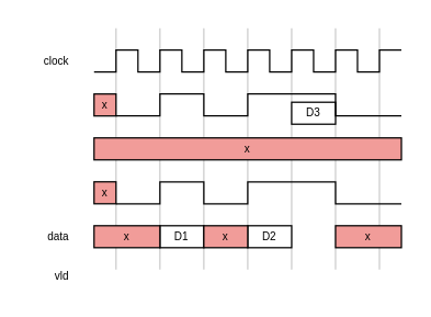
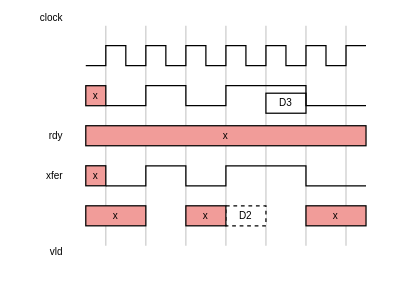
  <mxCell id="0" />
  <mxCell id="1" parent="0" />
  <mxCell id="2" value="" style="endArrow=none;html=1;rounded=0;fontSize=12;startSize=3;endSize=3;strokeColor=#CCCCCC;" parent="1" edge="1"><mxGeometry width="50" height="50" relative="1" as="geometry"><mxPoint x="84" y="196" as="sourcePoint" /><mxPoint x="84" y="20" as="targetPoint" /></mxGeometry></mxCell>
  <mxCell id="3" value="" style="endArrow=none;html=1;rounded=0;fontSize=12;startSize=3;endSize=3;strokeColor=#CCCCCC;" parent="1" edge="1"><mxGeometry width="50" height="50" relative="1" as="geometry"><mxPoint x="116" y="196" as="sourcePoint" /><mxPoint x="116" y="20" as="targetPoint" /></mxGeometry></mxCell>
  <mxCell id="4" value="" style="endArrow=none;html=1;rounded=0;fontSize=12;startSize=3;endSize=3;strokeColor=#CCCCCC;" parent="1" edge="1"><mxGeometry width="50" height="50" relative="1" as="geometry"><mxPoint x="148" y="196" as="sourcePoint" /><mxPoint x="148" y="20" as="targetPoint" /></mxGeometry></mxCell>
  <mxCell id="5" value="" style="endArrow=none;html=1;rounded=0;fontSize=12;startSize=3;endSize=3;strokeColor=#CCCCCC;" parent="1" edge="1"><mxGeometry width="50" height="50" relative="1" as="geometry"><mxPoint x="180" y="196" as="sourcePoint" /><mxPoint x="180" y="20" as="targetPoint" /></mxGeometry></mxCell>
  <mxCell id="6" value="" style="endArrow=none;html=1;rounded=0;fontSize=12;startSize=3;endSize=3;strokeColor=#CCCCCC;" parent="1" edge="1"><mxGeometry width="50" height="50" relative="1" as="geometry"><mxPoint x="212" y="196" as="sourcePoint" /><mxPoint x="212" y="20" as="targetPoint" /></mxGeometry></mxCell>
  <mxCell id="7" value="" style="endArrow=none;html=1;rounded=0;fontSize=12;startSize=3;endSize=3;strokeColor=#CCCCCC;" parent="1" edge="1"><mxGeometry width="50" height="50" relative="1" as="geometry"><mxPoint x="244" y="196" as="sourcePoint" /><mxPoint x="244" y="20" as="targetPoint" /></mxGeometry></mxCell>
  <mxCell id="8" value="" style="endArrow=none;html=1;rounded=0;fontSize=12;startSize=3;endSize=3;strokeColor=#CCCCCC;" parent="1" edge="1"><mxGeometry width="50" height="50" relative="1" as="geometry"><mxPoint x="276" y="196" as="sourcePoint" /><mxPoint x="276" y="20" as="targetPoint" /></mxGeometry></mxCell>
  <mxCell id="9" value="x" style="rounded=0;whiteSpace=wrap;html=1;fontSize=8;strokeColor=#000000;strokeWidth=1;fillColor=#F19C99;" parent="1" vertex="1"><mxGeometry x="68" y="68" width="16" height="16" as="geometry" /></mxCell>
- <mxCell id="10" value="D1" style="rounded=0;whiteSpace=wrap;html=1;fontSize=8;strokeColor=#000000;strokeWidth=1;fillColor=#FFFFFF;" parent="1" vertex="1"><mxGeometry x="116" y="164" width="32" height="16" as="geometry" /></mxCell>
- <mxCell id="11" value="D2" style="rounded=0;whiteSpace=wrap;html=1;fontSize=8;strokeColor=#000000;strokeWidth=1;fillColor=#FFFFFF;" parent="1" vertex="1"><mxGeometry x="180" y="164" width="32" height="16" as="geometry" /></mxCell>
- <mxCell id="12" value="clock" style="text;html=1;strokeColor=none;fillColor=none;align=right;verticalAlign=middle;whiteSpace=wrap;rounded=0;fontSize=8;" parent="1" vertex="1"><mxGeometry x="20" y="36" width="32" height="16" as="geometry" /></mxCell>
+ <mxCell id="11" value="D2" style="rounded=0;whiteSpace=wrap;html=1;fontSize=8;strokeColor=#000000;strokeWidth=1;fillColor=#FFFFFF;dashed=1;" parent="1" vertex="1"><mxGeometry x="180" y="164" width="32" height="16" as="geometry" /></mxCell>
+ <mxCell id="12" value="clock" style="text;html=1;strokeColor=none;fillColor=none;align=right;verticalAlign=middle;whiteSpace=wrap;rounded=0;fontSize=8;" parent="1" vertex="1"><mxGeometry x="20" y="6" width="32" height="16" as="geometry" /></mxCell>
  <mxCell id="13" value="vld" style="text;html=1;strokeColor=none;fillColor=none;align=right;verticalAlign=middle;whiteSpace=wrap;rounded=0;fontSize=8;" parent="1" vertex="1"><mxGeometry x="20" y="193" width="32" height="16" as="geometry" /></mxCell>
- <mxCell id="14" value="data" style="text;html=1;strokeColor=none;fillColor=none;align=right;verticalAlign=middle;whiteSpace=wrap;rounded=0;fontSize=8;" parent="1" vertex="1"><mxGeometry x="20" y="164" width="32" height="16" as="geometry" /></mxCell>
  <mxCell id="15" value="" style="endArrow=none;html=1;rounded=0;fontSize=8;startSize=3;endSize=3;strokeColor=#000000;" parent="1" edge="1"><mxGeometry width="50" height="50" relative="1" as="geometry"><mxPoint x="68" y="52" as="sourcePoint" /><mxPoint x="292" y="36" as="targetPoint" /><Array as="points"><mxPoint x="84" y="52" /><mxPoint x="84" y="36" /><mxPoint x="100" y="36" /><mxPoint x="100" y="52" /><mxPoint x="116" y="52" /><mxPoint x="116" y="36" /><mxPoint x="132" y="36" /><mxPoint x="132" y="52" /><mxPoint x="148" y="52" /><mxPoint x="148" y="36" /><mxPoint x="164" y="36" /><mxPoint x="164" y="52" /><mxPoint x="180" y="52" /><mxPoint x="180" y="36" /><mxPoint x="196" y="36" /><mxPoint x="196" y="52" /><mxPoint x="212" y="52" /><mxPoint x="212" y="36" /><mxPoint x="228" y="36" /><mxPoint x="228" y="52" /><mxPoint x="244" y="52" /><mxPoint x="244" y="36" /><mxPoint x="260" y="36" /><mxPoint x="260" y="52" /><mxPoint x="276" y="52" /><mxPoint x="276" y="36" /></Array></mxGeometry></mxCell>
  <mxCell id="16" value="D3" style="rounded=0;whiteSpace=wrap;html=1;fontSize=8;strokeColor=#000000;strokeWidth=1;fillColor=#FFFFFF;" parent="1" vertex="1"><mxGeometry x="212" y="74" width="32" height="16" as="geometry" /></mxCell>
  <mxCell id="17" value="x" style="rounded=0;whiteSpace=wrap;html=1;fontSize=8;strokeColor=#000000;strokeWidth=1;fillColor=#F19C99;" parent="1" vertex="1"><mxGeometry x="68" y="100" width="224" height="16" as="geometry" /></mxCell>
+ <mxCell id="18" value="rdy" style="text;html=1;strokeColor=none;fillColor=none;align=right;verticalAlign=middle;whiteSpace=wrap;rounded=0;fontSize=8;" parent="1" vertex="1"><mxGeometry x="20" y="100" width="32" height="16" as="geometry" /></mxCell>
+ <mxCell id="19" value="xfer" style="text;html=1;strokeColor=none;fillColor=none;align=right;verticalAlign=middle;whiteSpace=wrap;rounded=0;fontSize=8;" parent="1" vertex="1"><mxGeometry x="20" y="132" width="32" height="16" as="geometry" /></mxCell>
  <mxCell id="20" value="" style="endArrow=none;html=1;rounded=0;" parent="1" edge="1"><mxGeometry width="50" height="50" relative="1" as="geometry"><mxPoint x="84" y="84" as="sourcePoint" /><mxPoint x="292" y="84" as="targetPoint" /><Array as="points"><mxPoint x="116" y="84" /><mxPoint x="116" y="68" /><mxPoint x="148" y="68" /><mxPoint x="148" y="84" /><mxPoint x="180" y="84" /><mxPoint x="180" y="68" /><mxPoint x="244" y="68" /><mxPoint x="244" y="84" /></Array></mxGeometry></mxCell>
  <mxCell id="21" value="x" style="rounded=0;whiteSpace=wrap;html=1;fontSize=8;strokeColor=#000000;strokeWidth=1;fillColor=#F19C99;" parent="1" vertex="1"><mxGeometry x="68" y="164" width="48" height="16" as="geometry" /></mxCell>
  <mxCell id="22" value="" style="endArrow=none;html=1;rounded=0;" parent="1" edge="1"><mxGeometry width="50" height="50" relative="1" as="geometry"><mxPoint x="84" y="148" as="sourcePoint" /><mxPoint x="292" y="148" as="targetPoint" /><Array as="points"><mxPoint x="116" y="148" /><mxPoint x="116" y="132" /><mxPoint x="148" y="132" /><mxPoint x="148" y="148" /><mxPoint x="180" y="148" /><mxPoint x="180" y="132" /><mxPoint x="244" y="132" /><mxPoint x="244" y="148" /></Array></mxGeometry></mxCell>
  <mxCell id="23" value="x" style="rounded=0;whiteSpace=wrap;html=1;fontSize=8;strokeColor=#000000;strokeWidth=1;fillColor=#F19C99;" parent="1" vertex="1"><mxGeometry x="148" y="164" width="32" height="16" as="geometry" /></mxCell>
  <mxCell id="24" value="x" style="rounded=0;whiteSpace=wrap;html=1;fontSize=8;strokeColor=#000000;strokeWidth=1;fillColor=#F19C99;" parent="1" vertex="1"><mxGeometry x="244" y="164" width="48" height="16" as="geometry" /></mxCell>
  <mxCell id="25" value="x" style="rounded=0;whiteSpace=wrap;html=1;fontSize=8;strokeColor=#000000;strokeWidth=1;fillColor=#F19C99;" parent="1" vertex="1"><mxGeometry x="68" y="132" width="16" height="16" as="geometry" /></mxCell>
